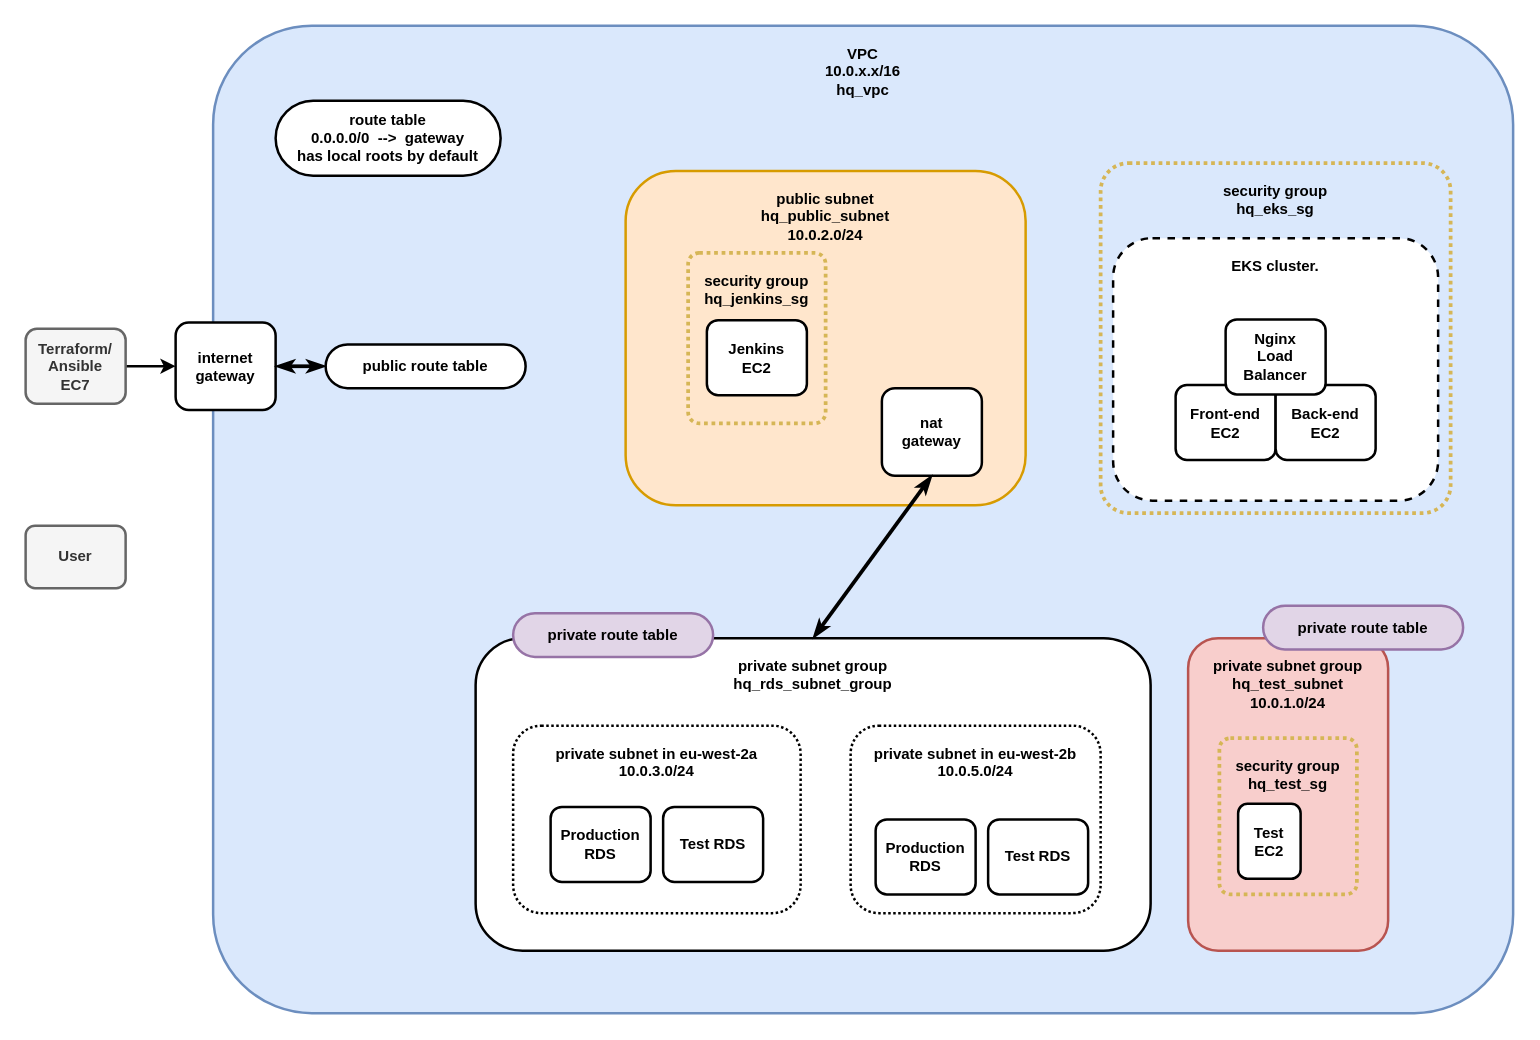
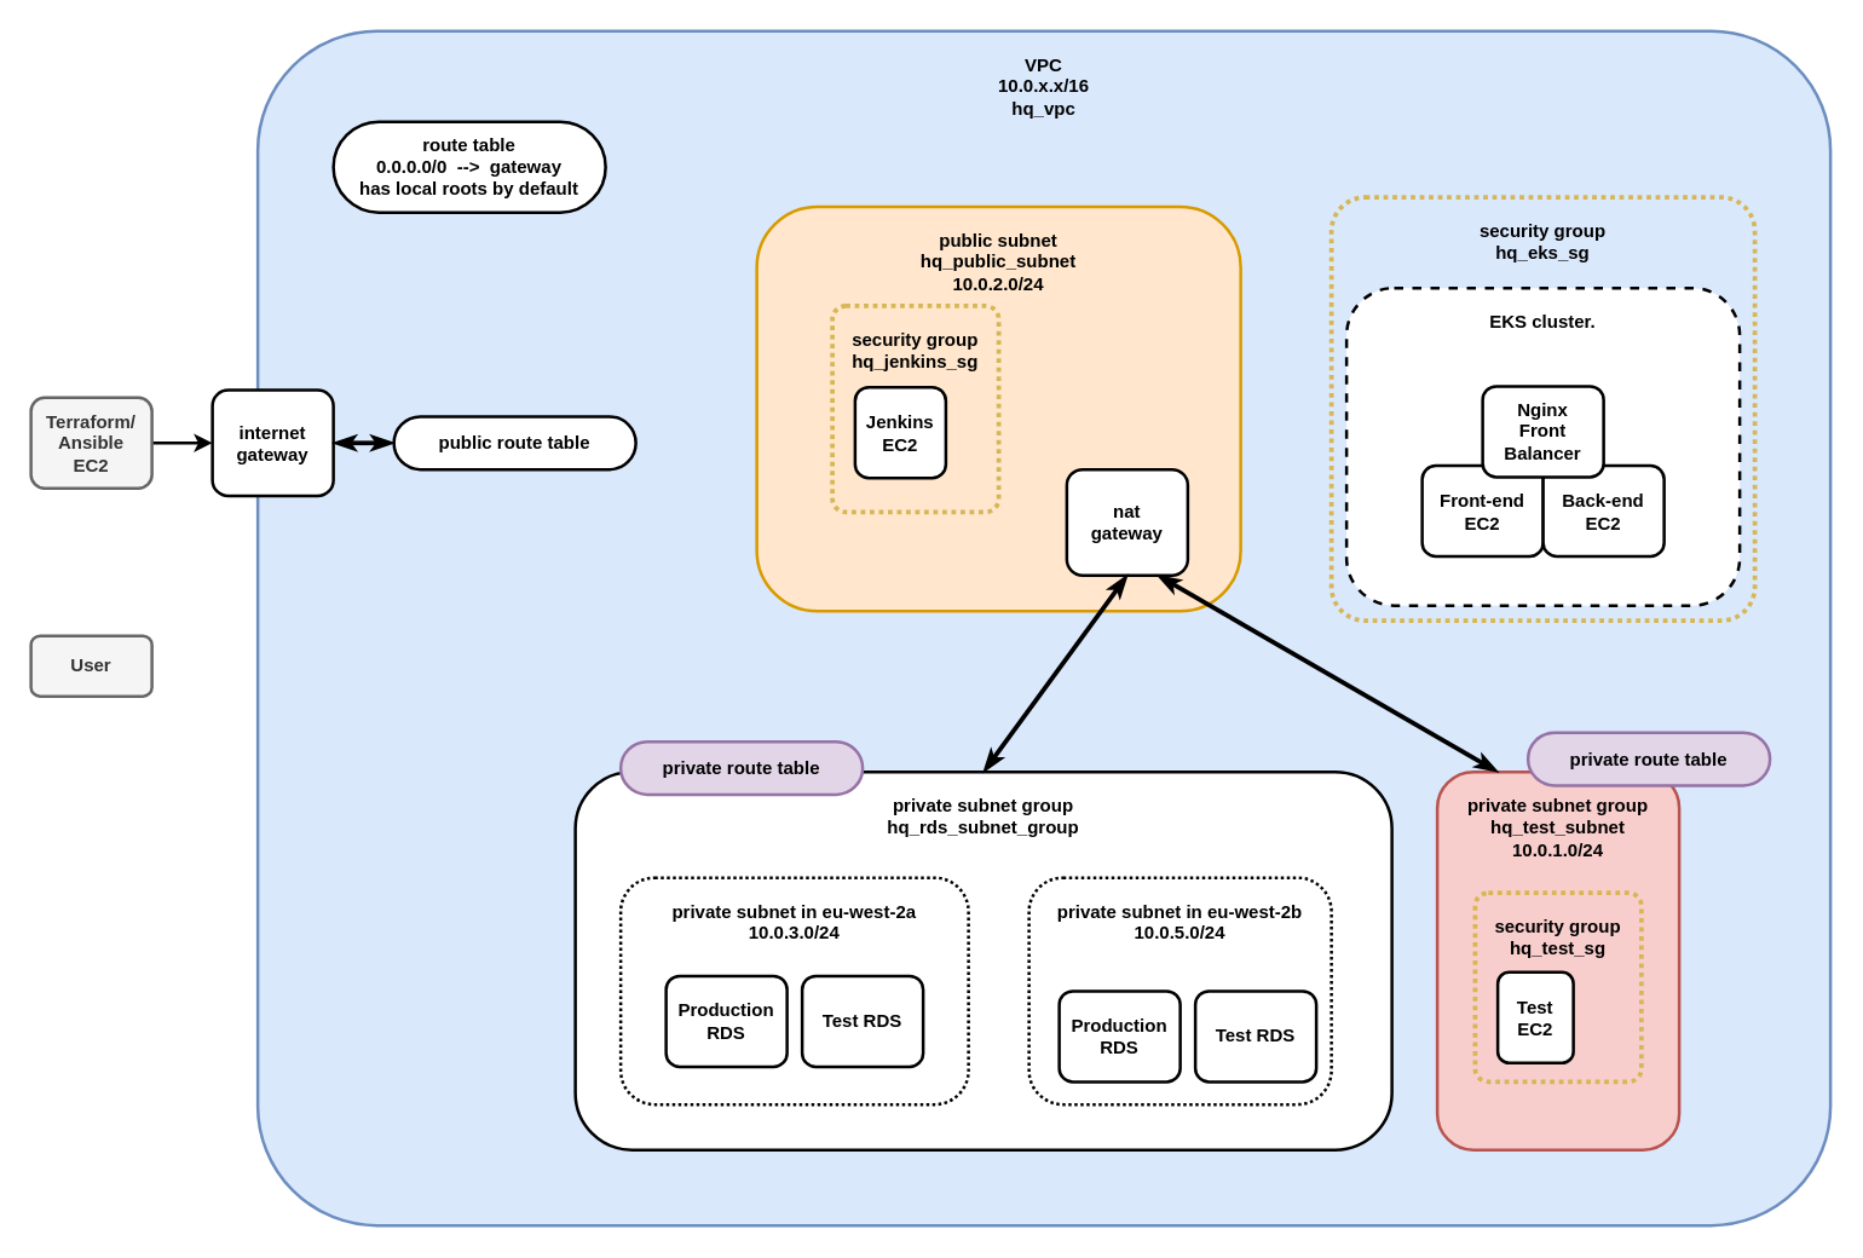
  <mxCell id="0" />
  <mxCell id="1" parent="0" />
  <mxCell id="2" value="VPC&lt;br&gt;10.0.x.x/16&lt;br&gt;hq_vpc" style="whiteSpace=wrap;html=1;rounded=1;strokeWidth=2;fontStyle=1;verticalAlign=top;spacing=11;arcSize=10;fillColor=#dae8fc;strokeColor=#6c8ebf;" parent="1" vertex="1"><mxGeometry x="170" y="20" width="1040" height="790" as="geometry" /></mxCell>
  <mxCell id="3" value="internet gateway" style="rounded=1;whiteSpace=wrap;html=1;strokeWidth=2;fontStyle=1;spacing=11;" parent="1" vertex="1"><mxGeometry x="140" y="257.5" width="80" height="70" as="geometry" /></mxCell>
  <mxCell id="4" value="" style="endArrow=classic;html=1;strokeWidth=2;entryX=0;entryY=0.5;entryDx=0;entryDy=0;exitX=1;exitY=0.5;exitDx=0;exitDy=0;" parent="1" source="5" target="3" edge="1"><mxGeometry width="50" height="50" relative="1" as="geometry"><mxPoint x="70" y="293" as="sourcePoint" /><mxPoint x="630" y="457.5" as="targetPoint" /></mxGeometry></mxCell>
- <mxCell id="5" value="Terraform/&lt;br&gt;Ansible EC7" style="rounded=1;whiteSpace=wrap;html=1;strokeWidth=2;fontStyle=1;spacing=11;fillColor=#f5f5f5;strokeColor=#666666;fontColor=#333333;" parent="1" vertex="1"><mxGeometry x="20" y="262.5" width="80" height="60" as="geometry" /></mxCell>
+ <mxCell id="5" value="Terraform/&lt;br&gt;Ansible EC2" style="rounded=1;whiteSpace=wrap;html=1;strokeWidth=2;fontStyle=1;spacing=11;fillColor=#f5f5f5;strokeColor=#666666;fontColor=#333333;" parent="1" vertex="1"><mxGeometry x="20" y="262.5" width="80" height="60" as="geometry" /></mxCell>
  <mxCell id="6" value="route table&lt;br&gt;0.0.0.0/0&amp;nbsp; --&amp;gt;&amp;nbsp; gateway&lt;br&gt;has local roots by default" style="rounded=1;whiteSpace=wrap;html=1;strokeWidth=2;fontStyle=1;spacing=11;arcSize=50;" parent="1" vertex="1"><mxGeometry x="220" y="80" width="180" height="60" as="geometry" /></mxCell>
  <mxCell id="7" value="public route table" style="rounded=1;whiteSpace=wrap;html=1;strokeWidth=2;fontStyle=1;spacing=11;arcSize=50;" parent="1" vertex="1"><mxGeometry x="260" y="275" width="160" height="35" as="geometry" /></mxCell>
  <mxCell id="8" value="" style="endArrow=classicThin;html=1;startArrow=classicThin;startFill=1;endFill=1;strokeWidth=3;entryX=0;entryY=0.5;entryDx=0;entryDy=0;exitX=1;exitY=0.5;exitDx=0;exitDy=0;" parent="1" source="3" target="7" edge="1"><mxGeometry width="50" height="50" relative="1" as="geometry"><mxPoint x="440" y="302.5" as="sourcePoint" /><mxPoint x="490" y="302.5" as="targetPoint" /></mxGeometry></mxCell>
- <mxCell id="9" value="User" style="rounded=1;whiteSpace=wrap;html=1;strokeWidth=2;fontStyle=1;spacing=11;fillColor=#f5f5f5;strokeColor=#666666;fontColor=#333333;" vertex="1" parent="1"><mxGeometry x="20" y="420" width="80" height="50" as="geometry" /></mxCell>
+ <mxCell id="9" value="User" style="rounded=1;whiteSpace=wrap;html=1;strokeWidth=2;fontStyle=1;spacing=11;fillColor=#f5f5f5;strokeColor=#666666;fontColor=#333333;" vertex="1" parent="1"><mxGeometry x="20" y="420" width="80" height="40" as="geometry" /></mxCell>
  <mxCell id="10" value="" style="group" vertex="1" connectable="0" parent="1"><mxGeometry x="380" y="510" width="540" height="250" as="geometry" /></mxCell>
  <mxCell id="11" value="private subnet group&lt;br&gt;hq_rds_subnet_group" style="rounded=1;whiteSpace=wrap;html=1;strokeWidth=2;fontStyle=1;spacing=11;verticalAlign=top;" parent="10" vertex="1"><mxGeometry width="540" height="250" as="geometry" /></mxCell>
  <mxCell id="12" value="private subnet in eu-west-2a&lt;br&gt;10.0.3.0/24" style="rounded=1;whiteSpace=wrap;html=1;strokeWidth=2;fontStyle=1;spacing=11;verticalAlign=top;dashed=1;dashPattern=1 1;" parent="10" vertex="1"><mxGeometry x="30" y="70" width="230" height="150" as="geometry" /></mxCell>
  <mxCell id="13" value="private subnet in eu-west-2b&lt;br&gt;10.0.5.0/24" style="rounded=1;whiteSpace=wrap;html=1;strokeWidth=2;fontStyle=1;spacing=11;verticalAlign=top;dashed=1;dashPattern=1 1;" parent="10" vertex="1"><mxGeometry x="300" y="70" width="200" height="150" as="geometry" /></mxCell>
  <mxCell id="14" value="Production RDS" style="rounded=1;whiteSpace=wrap;html=1;strokeWidth=2;fontStyle=1;spacing=11;" parent="10" vertex="1"><mxGeometry x="60" y="135" width="80" height="60" as="geometry" /></mxCell>
  <mxCell id="15" value="Test RDS" style="rounded=1;whiteSpace=wrap;html=1;strokeWidth=2;fontStyle=1;spacing=11;" parent="10" vertex="1"><mxGeometry x="150" y="135" width="80" height="60" as="geometry" /></mxCell>
  <mxCell id="16" value="Test RDS" style="rounded=1;whiteSpace=wrap;html=1;strokeWidth=2;fontStyle=1;spacing=11;" parent="10" vertex="1"><mxGeometry x="410" y="145" width="80" height="60" as="geometry" /></mxCell>
  <mxCell id="17" value="Production RDS" style="rounded=1;whiteSpace=wrap;html=1;strokeWidth=2;fontStyle=1;spacing=11;" parent="10" vertex="1"><mxGeometry x="320" y="145" width="80" height="60" as="geometry" /></mxCell>
  <mxCell id="18" value="private route table" style="rounded=1;whiteSpace=wrap;html=1;strokeWidth=2;fontStyle=1;spacing=11;arcSize=50;fillColor=#e1d5e7;strokeColor=#9673a6;" vertex="1" parent="10"><mxGeometry x="30" y="-20" width="160" height="35" as="geometry" /></mxCell>
  <mxCell id="19" value="" style="group" vertex="1" connectable="0" parent="1"><mxGeometry x="950" y="510" width="160" height="250" as="geometry" /></mxCell>
  <mxCell id="20" value="private subnet group&lt;br&gt;hq_test_subnet&lt;br&gt;10.0.1.0/24" style="rounded=1;whiteSpace=wrap;html=1;strokeWidth=2;fontStyle=1;spacing=11;verticalAlign=top;fillColor=#f8cecc;strokeColor=#b85450;" vertex="1" parent="19"><mxGeometry width="160" height="250" as="geometry" /></mxCell>
  <mxCell id="21" value="security group&lt;br&gt;hq_test_sg" style="rounded=1;whiteSpace=wrap;html=1;strokeWidth=3;fontStyle=1;spacing=11;arcSize=8;verticalAlign=top;dashed=1;strokeColor=#d6b656;fillColor=none;dashPattern=1 1;" vertex="1" parent="19"><mxGeometry x="25" y="80" width="110" height="125" as="geometry" /></mxCell>
  <mxCell id="22" value="Test EC2" style="rounded=1;whiteSpace=wrap;html=1;strokeWidth=2;fontStyle=1;spacing=11;" vertex="1" parent="19"><mxGeometry x="40" y="132.5" width="50" height="60" as="geometry" /></mxCell>
  <mxCell id="23" value="" style="group" vertex="1" connectable="0" parent="1"><mxGeometry x="880" y="130" width="280" height="280" as="geometry" /></mxCell>
  <mxCell id="24" value="security group&lt;br&gt;hq_eks_sg" style="rounded=1;whiteSpace=wrap;html=1;strokeWidth=3;fontStyle=1;spacing=11;arcSize=8;verticalAlign=top;dashed=1;strokeColor=#d6b656;fillColor=none;dashPattern=1 1;" vertex="1" parent="23"><mxGeometry width="280" height="280" as="geometry" /></mxCell>
  <mxCell id="25" value="EKS cluster." style="rounded=1;whiteSpace=wrap;html=1;strokeWidth=2;fontStyle=1;spacing=11;dashed=1;verticalAlign=top;perimeterSpacing=0;" parent="23" vertex="1"><mxGeometry x="10" y="60" width="260" height="210" as="geometry" /></mxCell>
  <mxCell id="26" value="Front-end EC2" style="rounded=1;whiteSpace=wrap;html=1;strokeWidth=2;fontStyle=1;spacing=11;" parent="23" vertex="1"><mxGeometry x="60" y="177.5" width="80" height="60" as="geometry" /></mxCell>
  <mxCell id="27" value="Back-end EC2" style="rounded=1;whiteSpace=wrap;html=1;strokeWidth=2;fontStyle=1;spacing=11;" parent="23" vertex="1"><mxGeometry x="140" y="177.5" width="80" height="60" as="geometry" /></mxCell>
- <mxCell id="28" value="Nginx Load Balancer" style="rounded=1;whiteSpace=wrap;html=1;strokeWidth=2;fontStyle=1;spacing=11;" parent="23" vertex="1"><mxGeometry x="100" y="125" width="80" height="60" as="geometry" /></mxCell>
+ <mxCell id="28" value="Nginx Front Balancer" style="rounded=1;whiteSpace=wrap;html=1;strokeWidth=2;fontStyle=1;spacing=11;" parent="23" vertex="1"><mxGeometry x="100" y="125" width="80" height="60" as="geometry" /></mxCell>
  <mxCell id="29" value="" style="group" vertex="1" connectable="0" parent="1"><mxGeometry x="500" y="136.25" width="320" height="267.5" as="geometry" /></mxCell>
  <mxCell id="30" value="public subnet&lt;br&gt;hq_public_subnet&lt;br&gt;10.0.2.0/24" style="rounded=1;whiteSpace=wrap;html=1;strokeWidth=2;fontStyle=1;spacing=11;verticalAlign=top;fillColor=#ffe6cc;strokeColor=#d79b00;" parent="29" vertex="1"><mxGeometry width="320" height="267.5" as="geometry" /></mxCell>
  <mxCell id="31" value="security group&lt;br&gt;hq_jenkins_sg" style="rounded=1;whiteSpace=wrap;html=1;strokeWidth=3;fontStyle=1;spacing=11;arcSize=8;verticalAlign=top;dashed=1;strokeColor=#d6b656;fillColor=none;dashPattern=1 1;" parent="29" vertex="1"><mxGeometry x="50" y="65.63" width="110" height="136.25" as="geometry" /></mxCell>
- <mxCell id="32" value="Jenkins EC2" style="rounded=1;whiteSpace=wrap;html=1;strokeWidth=2;fontStyle=1;spacing=11;" vertex="1" parent="29"><mxGeometry x="65" y="119.38" width="80" height="60" as="geometry" /></mxCell>
+ <mxCell id="32" value="Jenkins EC2" style="rounded=1;whiteSpace=wrap;html=1;strokeWidth=2;fontStyle=1;spacing=11;" vertex="1" parent="29"><mxGeometry x="65" y="119.38" width="60" height="60" as="geometry" /></mxCell>
  <mxCell id="33" value="nat gateway" style="rounded=1;whiteSpace=wrap;html=1;strokeWidth=2;fontStyle=1;spacing=11;" vertex="1" parent="29"><mxGeometry x="205" y="173.75" width="80" height="70" as="geometry" /></mxCell>
  <mxCell id="34" value="" style="endArrow=classicThin;html=1;startArrow=classicThin;startFill=1;endFill=1;strokeWidth=3;entryX=0.5;entryY=1;entryDx=0;entryDy=0;exitX=0.5;exitY=0;exitDx=0;exitDy=0;" edge="1" parent="1" source="11" target="33"><mxGeometry width="50" height="50" relative="1" as="geometry"><mxPoint x="230" y="302.5" as="sourcePoint" /><mxPoint x="280" y="302.5" as="targetPoint" /></mxGeometry></mxCell>
+ <mxCell id="35" value="" style="endArrow=classicThin;html=1;startArrow=classicThin;startFill=1;endFill=1;strokeWidth=3;entryX=0.75;entryY=1;entryDx=0;entryDy=0;exitX=0.25;exitY=0;exitDx=0;exitDy=0;" edge="1" parent="1" source="20" target="33"><mxGeometry width="50" height="50" relative="1" as="geometry"><mxPoint x="715" y="600" as="sourcePoint" /><mxPoint x="780" y="535" as="targetPoint" /></mxGeometry></mxCell>
  <mxCell id="36" value="private route table" style="rounded=1;whiteSpace=wrap;html=1;strokeWidth=2;fontStyle=1;spacing=11;arcSize=50;fillColor=#e1d5e7;strokeColor=#9673a6;" vertex="1" parent="1"><mxGeometry x="1010" y="484" width="160" height="35" as="geometry" /></mxCell>
